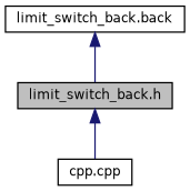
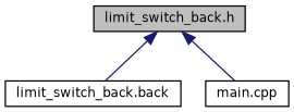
  digraph {
    node [color=black fillcolor=white fontname=Helvetica fontsize=10 shape=record style=filled]
    edge [color=midnightblue dir=back fontname=Helvetica fontsize=10 labelfontname=Helvetica labelfontsize=10 style=solid]
    n1 [fillcolor=grey75 fontcolor=black height=0.2 label="limit_switch_back.h" width=0.4]
    n2 [height=0.2 label="limit_switch_back.back" width=0.4]
-   n3 [height=0.2 label="cpp.cpp" width=0.4]
-   n2 -> n1
+   n3 [height=0.2 label="main.cpp" width=0.4]
+   n1 -> n2
    n1 -> n3
  }
